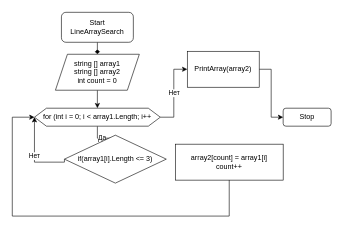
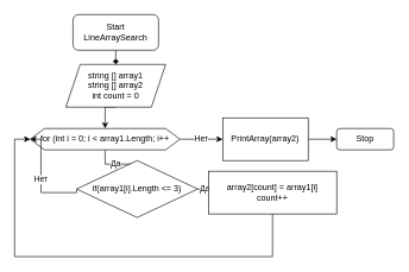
  <mxCell id="0" />
  <mxCell id="1" parent="0" />
  <mxCell id="2" style="edgeStyle=orthogonalEdgeStyle;rounded=0;orthogonalLoop=1;jettySize=auto;html=1;exitX=0.5;exitY=1;exitDx=0;exitDy=0;entryX=0.5;entryY=0;entryDx=0;entryDy=0;endArrow=diamond;" parent="1" source="3" target="6" edge="1"><mxGeometry relative="1" as="geometry" /></mxCell>
  <mxCell id="3" value="Start&lt;br&gt;LineArraySearch" style="rounded=1;whiteSpace=wrap;html=1;" parent="1" vertex="1"><mxGeometry x="102" y="20" width="120" height="50" as="geometry" /></mxCell>
  <mxCell id="4" value="Stop" style="rounded=1;whiteSpace=wrap;html=1;" parent="1" vertex="1"><mxGeometry x="472" y="180" width="80" height="30" as="geometry" /></mxCell>
  <mxCell id="5" style="edgeStyle=orthogonalEdgeStyle;rounded=0;orthogonalLoop=1;jettySize=auto;html=1;exitX=0.5;exitY=1;exitDx=0;exitDy=0;entryX=0.5;entryY=0;entryDx=0;entryDy=0;" parent="1" source="6" target="9" edge="1"><mxGeometry relative="1" as="geometry" /></mxCell>
  <mxCell id="6" value="string [] array1&lt;br&gt;string [] array2&lt;br&gt;int count = 0" style="shape=parallelogram;perimeter=parallelogramPerimeter;whiteSpace=wrap;html=1;fixedSize=1;" parent="1" vertex="1"><mxGeometry x="92" y="90" width="140" height="60" as="geometry" /></mxCell>
  <mxCell id="7" value="Да" style="edgeStyle=orthogonalEdgeStyle;rounded=0;orthogonalLoop=1;jettySize=auto;html=1;exitX=0.5;exitY=1;exitDx=0;exitDy=0;" parent="1" source="9" target="12" edge="1"><mxGeometry relative="1" as="geometry" /></mxCell>
  <mxCell id="8" value="Нет" style="edgeStyle=orthogonalEdgeStyle;rounded=0;orthogonalLoop=1;jettySize=auto;html=1;exitX=1;exitY=0.5;exitDx=0;exitDy=0;entryX=0;entryY=0.5;entryDx=0;entryDy=0;" edge="1" parent="1" source="9" target="16"><mxGeometry relative="1" as="geometry" /></mxCell>
- <mxCell id="9" value="for (int i = 0; i &amp;lt; array1.Length; i++" style="shape=hexagon;perimeter=hexagonPerimeter2;whiteSpace=wrap;html=1;fixedSize=1;" parent="1" vertex="1"><mxGeometry x="57" y="180" width="210" height="30" as="geometry" /></mxCell>
+ <mxCell id="9" value="for (int i = 0; i &amp;lt; array1.Length; i++" style="shape=hexagon;perimeter=hexagonPerimeter2;whiteSpace=wrap;html=1;fixedSize=1;" parent="1" vertex="1"><mxGeometry x="42" y="180" width="210" height="30" as="geometry" /></mxCell>
  <mxCell id="10" value="Нет" style="edgeStyle=orthogonalEdgeStyle;rounded=0;orthogonalLoop=1;jettySize=auto;html=1;exitX=0;exitY=0.5;exitDx=0;exitDy=0;entryX=0;entryY=0.5;entryDx=0;entryDy=0;" parent="1" source="12" target="9" edge="1"><mxGeometry relative="1" as="geometry"><Array as="points"><mxPoint x="57" y="270" /></Array></mxGeometry></mxCell>
+ <mxCell id="11" value="Да" style="edgeStyle=orthogonalEdgeStyle;rounded=0;orthogonalLoop=1;jettySize=auto;html=1;exitX=1;exitY=0.5;exitDx=0;exitDy=0;entryX=0;entryY=0.5;entryDx=0;entryDy=0;" parent="1" source="12" target="13" edge="1"><mxGeometry relative="1" as="geometry" /></mxCell>
  <mxCell id="12" value="if(array1[i].Length &amp;lt;= 3)" style="rhombus;whiteSpace=wrap;html=1;" parent="1" vertex="1"><mxGeometry x="107" y="225" width="170" height="80" as="geometry" /></mxCell>
  <mxCell id="13" value="array2[count] = array1[i]&lt;br&gt;count++" style="rounded=0;whiteSpace=wrap;html=1;" parent="1" vertex="1"><mxGeometry x="292" y="240" width="180" height="60" as="geometry" /></mxCell>
  <mxCell id="14" style="edgeStyle=orthogonalEdgeStyle;rounded=0;orthogonalLoop=1;jettySize=auto;html=1;exitX=0.5;exitY=1;exitDx=0;exitDy=0;entryX=0;entryY=0.5;entryDx=0;entryDy=0;" parent="1" source="13" target="9" edge="1"><mxGeometry relative="1" as="geometry"><Array as="points"><mxPoint x="382" y="360" /><mxPoint x="20" y="360" /><mxPoint x="20" y="195" /></Array><mxPoint x="49.5" y="360" as="sourcePoint" /></mxGeometry></mxCell>
  <mxCell id="15" style="edgeStyle=orthogonalEdgeStyle;rounded=0;orthogonalLoop=1;jettySize=auto;html=1;exitX=1;exitY=0.5;exitDx=0;exitDy=0;entryX=0;entryY=0.5;entryDx=0;entryDy=0;" edge="1" parent="1" source="16" target="4"><mxGeometry relative="1" as="geometry" /></mxCell>
- <mxCell id="16" value="PrintArray(array2)" style="rounded=0;whiteSpace=wrap;html=1;" vertex="1" parent="1"><mxGeometry x="312" y="85" width="120" height="60" as="geometry" /></mxCell>
+ <mxCell id="16" value="PrintArray(array2)" style="rounded=0;whiteSpace=wrap;html=1;" vertex="1" parent="1"><mxGeometry x="312" y="165" width="120" height="60" as="geometry" /></mxCell>
